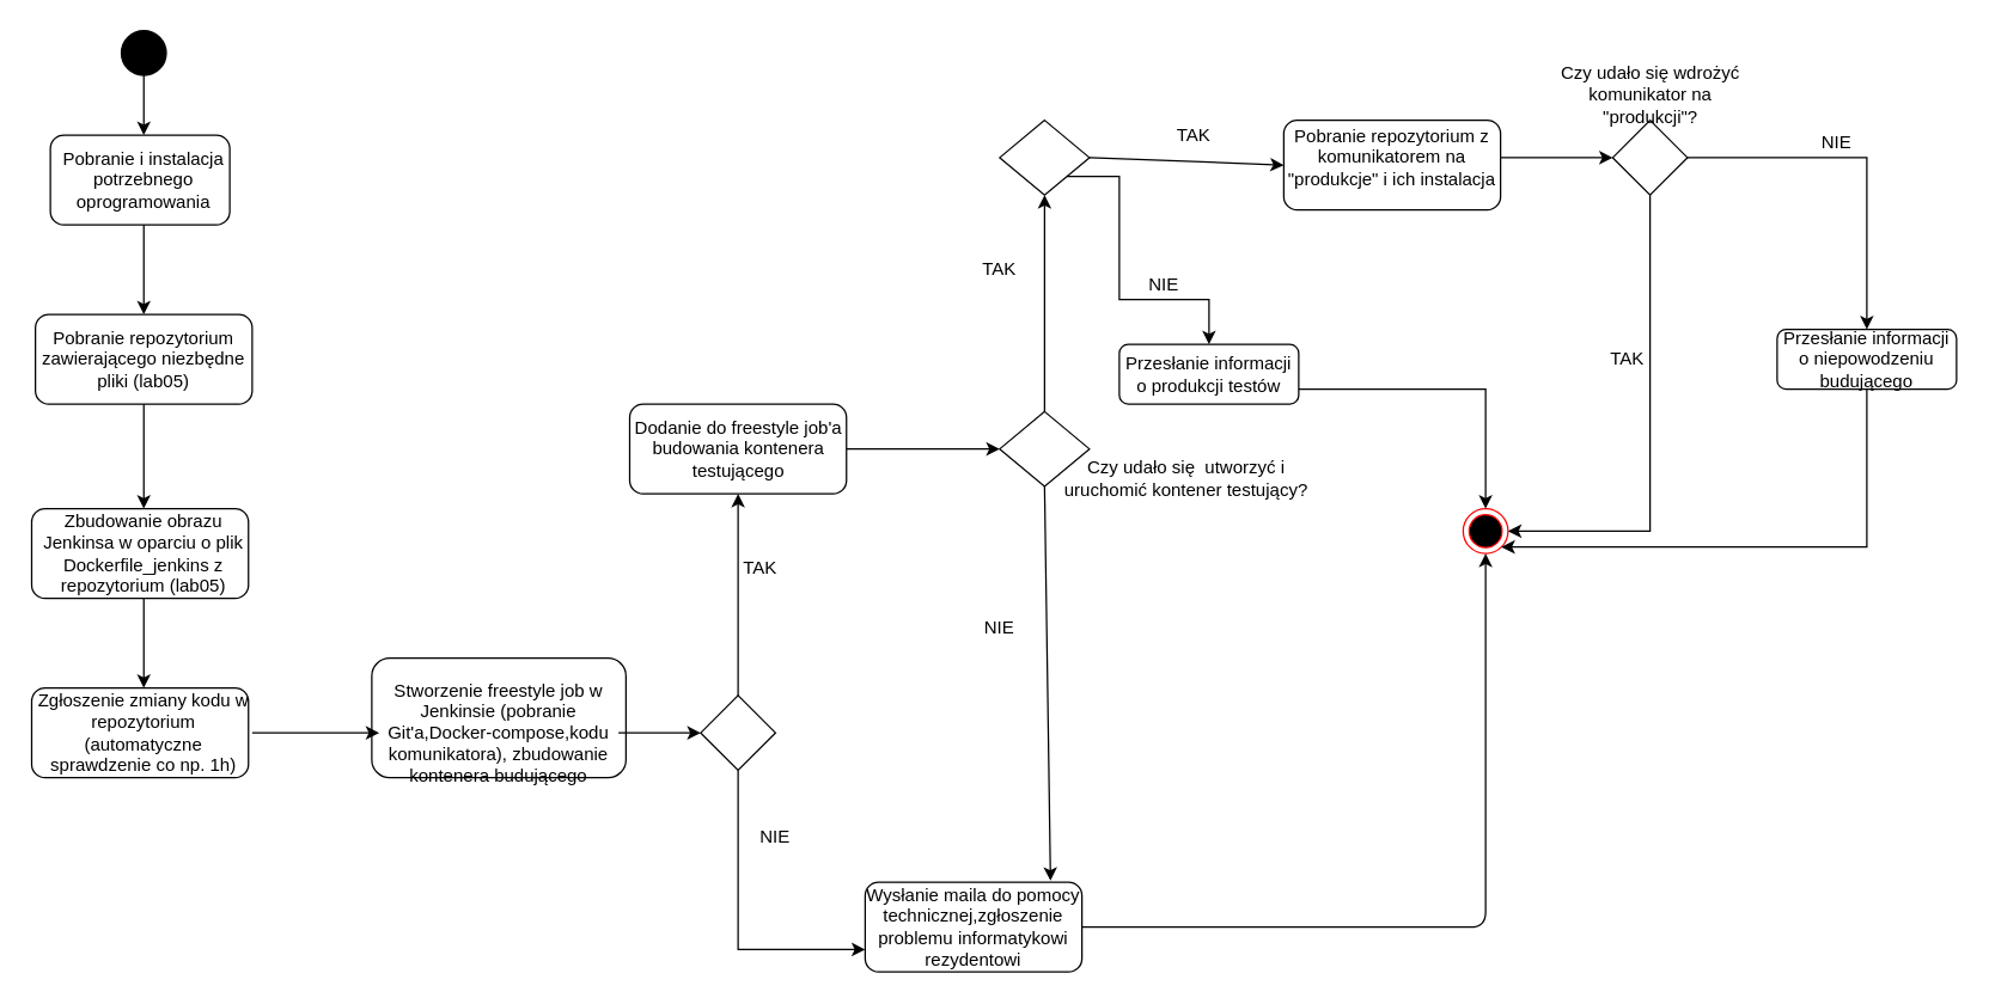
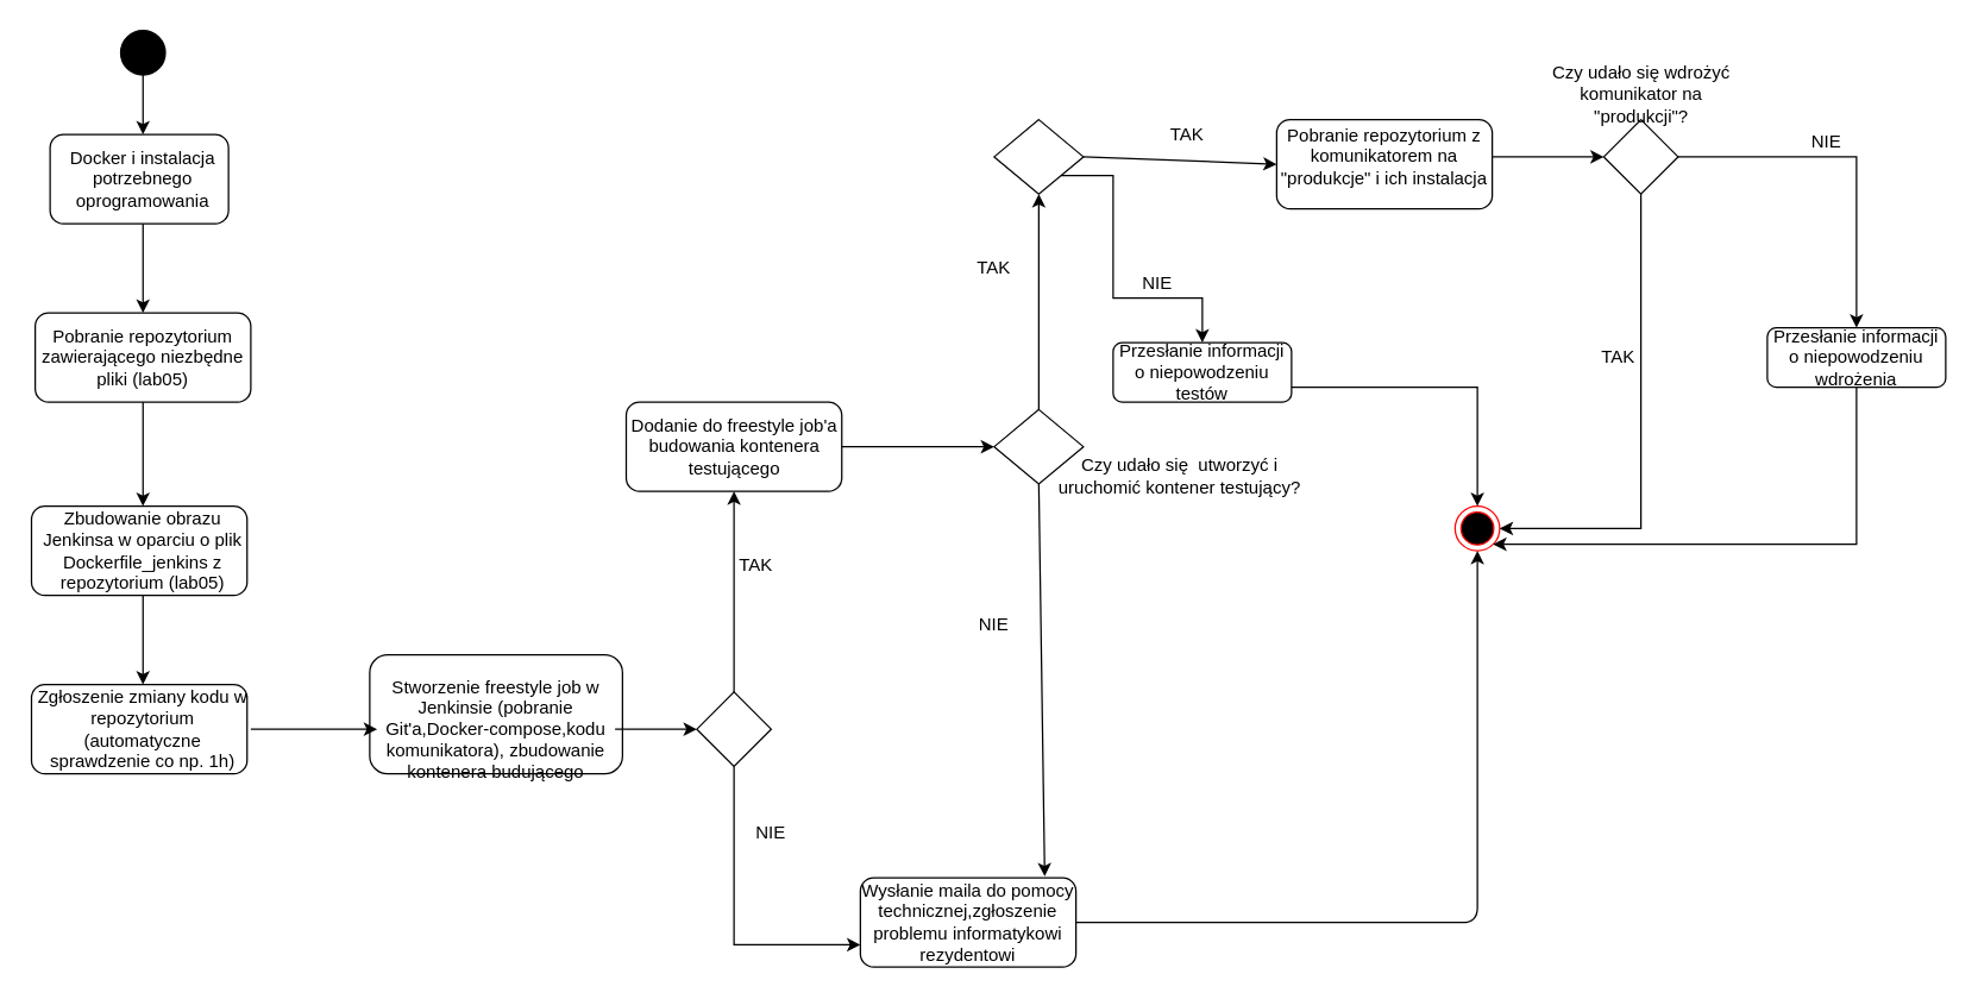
  <mxCell id="0" />
  <mxCell id="1" parent="0" />
  <mxCell id="2" style="edgeStyle=orthogonalEdgeStyle;rounded=0;orthogonalLoop=1;jettySize=auto;html=1;entryX=0.5;entryY=0;entryDx=0;entryDy=0;" edge="1" parent="1" source="3" target="6"><mxGeometry relative="1" as="geometry" /></mxCell>
  <mxCell id="3" value="" style="ellipse;whiteSpace=wrap;html=1;aspect=fixed;fillColor=#000000;" vertex="1" parent="1"><mxGeometry x="80.5" y="20" width="30" height="30" as="geometry" /></mxCell>
  <mxCell id="4" value="" style="rounded=1;whiteSpace=wrap;html=1;fillColor=none;gradientColor=none;" vertex="1" parent="1"><mxGeometry x="33" y="90" width="120" height="60" as="geometry" /></mxCell>
  <mxCell id="5" style="edgeStyle=orthogonalEdgeStyle;rounded=0;orthogonalLoop=1;jettySize=auto;html=1;" edge="1" parent="1" source="6" target="9"><mxGeometry relative="1" as="geometry" /></mxCell>
- <mxCell id="6" value="Pobranie i instalacja potrzebnego oprogramowania" style="text;html=1;strokeColor=none;fillColor=none;align=center;verticalAlign=middle;whiteSpace=wrap;rounded=0;" vertex="1" parent="1"><mxGeometry x="33" y="90" width="125" height="60" as="geometry" /></mxCell>
+ <mxCell id="6" value="Docker i instalacja potrzebnego oprogramowania" style="text;html=1;strokeColor=none;fillColor=none;align=center;verticalAlign=middle;whiteSpace=wrap;rounded=0;" vertex="1" parent="1"><mxGeometry x="33" y="90" width="125" height="60" as="geometry" /></mxCell>
  <mxCell id="7" value="" style="rounded=1;whiteSpace=wrap;html=1;fillColor=none;gradientColor=none;" vertex="1" parent="1"><mxGeometry x="23" y="210" width="145" height="60" as="geometry" /></mxCell>
  <mxCell id="8" style="edgeStyle=orthogonalEdgeStyle;rounded=0;orthogonalLoop=1;jettySize=auto;html=1;entryX=0.5;entryY=0;entryDx=0;entryDy=0;" edge="1" parent="1" source="9" target="12"><mxGeometry relative="1" as="geometry" /></mxCell>
  <mxCell id="9" value="Pobranie repozytorium zawierającego niezbędne pliki (lab05)" style="text;html=1;strokeColor=none;fillColor=none;align=center;verticalAlign=middle;whiteSpace=wrap;rounded=0;" vertex="1" parent="1"><mxGeometry x="23" y="210" width="145" height="60" as="geometry" /></mxCell>
  <mxCell id="10" value="" style="rounded=1;whiteSpace=wrap;html=1;fillColor=none;gradientColor=none;" vertex="1" parent="1"><mxGeometry x="20.5" y="340" width="145" height="60" as="geometry" /></mxCell>
  <mxCell id="11" style="edgeStyle=orthogonalEdgeStyle;rounded=0;orthogonalLoop=1;jettySize=auto;html=1;entryX=0.5;entryY=0;entryDx=0;entryDy=0;" edge="1" parent="1" source="12" target="15"><mxGeometry relative="1" as="geometry" /></mxCell>
  <mxCell id="12" value="Zbudowanie obrazu Jenkinsa w oparciu o plik Dockerfile_jenkins z repozytorium (lab05)" style="text;html=1;strokeColor=none;fillColor=none;align=center;verticalAlign=middle;whiteSpace=wrap;rounded=0;" vertex="1" parent="1"><mxGeometry x="23" y="340" width="145" height="60" as="geometry" /></mxCell>
  <mxCell id="13" value="" style="rounded=1;whiteSpace=wrap;html=1;fillColor=none;gradientColor=none;" vertex="1" parent="1"><mxGeometry x="20.5" y="460" width="145" height="60" as="geometry" /></mxCell>
  <mxCell id="14" value="" style="edgeStyle=orthogonalEdgeStyle;rounded=0;orthogonalLoop=1;jettySize=auto;html=1;" edge="1" parent="1" source="15" target="18"><mxGeometry relative="1" as="geometry" /></mxCell>
  <mxCell id="15" value="Zgłoszenie zmiany kodu w repozytorium (automatyczne sprawdzenie co np. 1h)&lt;br&gt;" style="text;html=1;strokeColor=none;fillColor=none;align=center;verticalAlign=middle;whiteSpace=wrap;rounded=0;" vertex="1" parent="1"><mxGeometry x="23" y="460" width="145" height="60" as="geometry" /></mxCell>
  <mxCell id="16" value="" style="rounded=1;whiteSpace=wrap;html=1;fillColor=none;gradientColor=none;" vertex="1" parent="1"><mxGeometry x="248" y="440" width="170" height="80" as="geometry" /></mxCell>
  <mxCell id="17" style="edgeStyle=orthogonalEdgeStyle;rounded=0;orthogonalLoop=1;jettySize=auto;html=1;entryX=0;entryY=0.5;entryDx=0;entryDy=0;" edge="1" parent="1" source="18" target="21"><mxGeometry relative="1" as="geometry" /></mxCell>
  <mxCell id="18" value="Stworzenie freestyle job w Jenkinsie (pobranie Git'a,Docker-compose,kodu komunikatora), zbudowanie kontenera budującego" style="text;html=1;strokeColor=none;fillColor=none;align=center;verticalAlign=middle;whiteSpace=wrap;rounded=0;" vertex="1" parent="1"><mxGeometry x="253" y="455" width="160" height="70" as="geometry" /></mxCell>
  <mxCell id="19" style="edgeStyle=orthogonalEdgeStyle;rounded=0;orthogonalLoop=1;jettySize=auto;html=1;entryX=0;entryY=0.75;entryDx=0;entryDy=0;" edge="1" parent="1" source="21" target="24"><mxGeometry relative="1" as="geometry"><Array as="points"><mxPoint x="493" y="635" /></Array></mxGeometry></mxCell>
  <mxCell id="20" style="edgeStyle=orthogonalEdgeStyle;rounded=0;orthogonalLoop=1;jettySize=auto;html=1;entryX=0.5;entryY=1;entryDx=0;entryDy=0;" edge="1" parent="1" source="21" target="29"><mxGeometry relative="1" as="geometry" /></mxCell>
  <mxCell id="21" value="" style="rhombus;whiteSpace=wrap;html=1;fillColor=none;gradientColor=none;" vertex="1" parent="1"><mxGeometry x="468" y="465" width="50" height="50" as="geometry" /></mxCell>
  <mxCell id="22" value="TAK" style="text;html=1;strokeColor=none;fillColor=none;align=center;verticalAlign=middle;whiteSpace=wrap;rounded=0;" vertex="1" parent="1"><mxGeometry x="488" y="370" width="40" height="20" as="geometry" /></mxCell>
  <mxCell id="23" value="" style="rounded=1;whiteSpace=wrap;html=1;fillColor=none;gradientColor=none;" vertex="1" parent="1"><mxGeometry x="578" y="590" width="145" height="60" as="geometry" /></mxCell>
  <mxCell id="24" value="Wysłanie maila do pomocy technicznej,zgłoszenie problemu informatykowi rezydentowi&lt;br&gt;" style="text;html=1;strokeColor=none;fillColor=none;align=center;verticalAlign=middle;whiteSpace=wrap;rounded=0;" vertex="1" parent="1"><mxGeometry x="578" y="590" width="145" height="60" as="geometry" /></mxCell>
  <mxCell id="25" value="NIE" style="text;html=1;strokeColor=none;fillColor=none;align=center;verticalAlign=middle;whiteSpace=wrap;rounded=0;" vertex="1" parent="1"><mxGeometry x="498" y="550" width="40" height="20" as="geometry" /></mxCell>
  <mxCell id="26" value="" style="ellipse;html=1;shape=endState;fillColor=#000000;strokeColor=#ff0000;" vertex="1" parent="1"><mxGeometry x="978" y="340" width="30" height="30" as="geometry" /></mxCell>
  <mxCell id="27" value="" style="endArrow=classic;html=1;exitX=1;exitY=0.5;exitDx=0;exitDy=0;entryX=0.5;entryY=1;entryDx=0;entryDy=0;" edge="1" parent="1" source="24" target="26"><mxGeometry width="50" height="50" relative="1" as="geometry"><mxPoint x="938" y="500" as="sourcePoint" /><mxPoint x="988" y="450" as="targetPoint" /><Array as="points"><mxPoint x="993" y="620" /></Array></mxGeometry></mxCell>
  <mxCell id="28" value="" style="rounded=1;whiteSpace=wrap;html=1;fillColor=none;gradientColor=none;" vertex="1" parent="1"><mxGeometry x="420.5" y="270" width="145" height="60" as="geometry" /></mxCell>
  <mxCell id="29" value="Dodanie do freestyle job'a budowania kontenera testującego" style="text;html=1;strokeColor=none;fillColor=none;align=center;verticalAlign=middle;whiteSpace=wrap;rounded=0;" vertex="1" parent="1"><mxGeometry x="420.5" y="270" width="145" height="60" as="geometry" /></mxCell>
  <mxCell id="30" value="" style="rhombus;whiteSpace=wrap;html=1;fillColor=none;gradientColor=none;" vertex="1" parent="1"><mxGeometry x="668" y="275" width="60" height="50" as="geometry" /></mxCell>
  <mxCell id="31" value="" style="endArrow=classic;html=1;exitX=1;exitY=0.5;exitDx=0;exitDy=0;entryX=0;entryY=0.5;entryDx=0;entryDy=0;" edge="1" parent="1" source="29" target="30"><mxGeometry width="50" height="50" relative="1" as="geometry"><mxPoint x="638" y="300" as="sourcePoint" /><mxPoint x="688" y="250" as="targetPoint" /></mxGeometry></mxCell>
  <mxCell id="32" value="Czy udało się&amp;nbsp; utworzyć i uruchomić kontener testujący?&lt;br&gt;" style="text;html=1;strokeColor=none;fillColor=none;align=center;verticalAlign=middle;whiteSpace=wrap;rounded=0;" vertex="1" parent="1"><mxGeometry x="708" y="315" width="170" height="10" as="geometry" /></mxCell>
  <mxCell id="33" value="" style="endArrow=classic;html=1;exitX=0.5;exitY=1;exitDx=0;exitDy=0;entryX=0.855;entryY=-0.017;entryDx=0;entryDy=0;entryPerimeter=0;" edge="1" parent="1" source="30" target="24"><mxGeometry width="50" height="50" relative="1" as="geometry"><mxPoint x="698" y="400" as="sourcePoint" /><mxPoint x="748" y="350" as="targetPoint" /></mxGeometry></mxCell>
  <mxCell id="34" value="TAK&lt;br&gt;" style="text;html=1;strokeColor=none;fillColor=none;align=center;verticalAlign=middle;whiteSpace=wrap;rounded=0;" vertex="1" parent="1"><mxGeometry x="648" y="170" width="40" height="20" as="geometry" /></mxCell>
  <mxCell id="35" value="NIE&lt;br&gt;" style="text;html=1;strokeColor=none;fillColor=none;align=center;verticalAlign=middle;whiteSpace=wrap;rounded=0;" vertex="1" parent="1"><mxGeometry x="648" y="410" width="40" height="20" as="geometry" /></mxCell>
  <mxCell id="36" style="edgeStyle=orthogonalEdgeStyle;rounded=0;orthogonalLoop=1;jettySize=auto;html=1;exitX=1;exitY=1;exitDx=0;exitDy=0;" edge="1" parent="1" source="37"><mxGeometry relative="1" as="geometry"><mxPoint x="808" y="230" as="targetPoint" /><Array as="points"><mxPoint x="748" y="118" /><mxPoint x="748" y="200" /><mxPoint x="808" y="200" /></Array></mxGeometry></mxCell>
  <mxCell id="37" value="" style="rhombus;whiteSpace=wrap;html=1;fillColor=none;gradientColor=none;" vertex="1" parent="1"><mxGeometry x="668" y="80" width="60" height="50" as="geometry" /></mxCell>
  <mxCell id="38" value="" style="endArrow=classic;html=1;exitX=0.5;exitY=0;exitDx=0;exitDy=0;entryX=0.5;entryY=1;entryDx=0;entryDy=0;" edge="1" parent="1" source="30" target="37"><mxGeometry width="50" height="50" relative="1" as="geometry"><mxPoint x="498" y="180" as="sourcePoint" /><mxPoint x="548" y="130" as="targetPoint" /></mxGeometry></mxCell>
  <mxCell id="39" value="" style="endArrow=classic;html=1;exitX=1;exitY=0.5;exitDx=0;exitDy=0;" edge="1" parent="1" source="37"><mxGeometry width="50" height="50" relative="1" as="geometry"><mxPoint x="848" y="310" as="sourcePoint" /><mxPoint x="858" y="110" as="targetPoint" /></mxGeometry></mxCell>
  <mxCell id="40" value="" style="rounded=1;whiteSpace=wrap;html=1;fillColor=none;gradientColor=none;" vertex="1" parent="1"><mxGeometry x="858" y="80" width="145" height="60" as="geometry" /></mxCell>
  <mxCell id="41" style="edgeStyle=orthogonalEdgeStyle;rounded=0;orthogonalLoop=1;jettySize=auto;html=1;exitX=1;exitY=0.5;exitDx=0;exitDy=0;entryX=0;entryY=0.5;entryDx=0;entryDy=0;" edge="1" parent="1" source="42" target="53"><mxGeometry relative="1" as="geometry" /></mxCell>
  <mxCell id="42" value="Pobranie repozytorium z komunikatorem na &quot;produkcje&quot; i ich instalacja" style="text;html=1;strokeColor=none;fillColor=none;align=center;verticalAlign=middle;whiteSpace=wrap;rounded=0;" vertex="1" parent="1"><mxGeometry x="858" y="75" width="145" height="60" as="geometry" /></mxCell>
  <mxCell id="43" value="TAK&lt;br&gt;" style="text;html=1;strokeColor=none;fillColor=none;align=center;verticalAlign=middle;whiteSpace=wrap;rounded=0;" vertex="1" parent="1"><mxGeometry x="778" y="80" width="40" height="20" as="geometry" /></mxCell>
  <mxCell id="44" value="NIE&lt;br&gt;" style="text;html=1;strokeColor=none;fillColor=none;align=center;verticalAlign=middle;whiteSpace=wrap;rounded=0;" vertex="1" parent="1"><mxGeometry x="758" y="180" width="40" height="20" as="geometry" /></mxCell>
  <mxCell id="45" value="" style="rounded=1;whiteSpace=wrap;html=1;fillColor=none;gradientColor=none;" vertex="1" parent="1"><mxGeometry x="748" y="230" width="120" height="40" as="geometry" /></mxCell>
  <mxCell id="46" style="edgeStyle=orthogonalEdgeStyle;rounded=0;orthogonalLoop=1;jettySize=auto;html=1;exitX=1;exitY=0.75;exitDx=0;exitDy=0;" edge="1" parent="1" source="47" target="26"><mxGeometry relative="1" as="geometry" /></mxCell>
- <mxCell id="47" value="Przesłanie informacji o produkcji testów" style="text;html=1;strokeColor=none;fillColor=none;align=center;verticalAlign=middle;whiteSpace=wrap;rounded=0;" vertex="1" parent="1"><mxGeometry x="748" y="230" width="120" height="40" as="geometry" /></mxCell>
+ <mxCell id="47" value="Przesłanie informacji o niepowodzeniu testów" style="text;html=1;strokeColor=none;fillColor=none;align=center;verticalAlign=middle;whiteSpace=wrap;rounded=0;" vertex="1" parent="1"><mxGeometry x="748" y="230" width="120" height="40" as="geometry" /></mxCell>
  <mxCell id="48" value="" style="rounded=1;whiteSpace=wrap;html=1;fillColor=none;gradientColor=none;" vertex="1" parent="1"><mxGeometry x="1188" y="220" width="120" height="40" as="geometry" /></mxCell>
  <mxCell id="49" style="edgeStyle=orthogonalEdgeStyle;rounded=0;orthogonalLoop=1;jettySize=auto;html=1;entryX=1;entryY=1;entryDx=0;entryDy=0;" edge="1" parent="1" source="50" target="26"><mxGeometry relative="1" as="geometry"><Array as="points"><mxPoint x="1248" y="366" /></Array></mxGeometry></mxCell>
- <mxCell id="50" value="Przesłanie informacji o niepowodzeniu budującego" style="text;html=1;strokeColor=none;fillColor=none;align=center;verticalAlign=middle;whiteSpace=wrap;rounded=0;" vertex="1" parent="1"><mxGeometry x="1188" y="220" width="120" height="40" as="geometry" /></mxCell>
+ <mxCell id="50" value="Przesłanie informacji o niepowodzeniu wdrożenia" style="text;html=1;strokeColor=none;fillColor=none;align=center;verticalAlign=middle;whiteSpace=wrap;rounded=0;" vertex="1" parent="1"><mxGeometry x="1188" y="220" width="120" height="40" as="geometry" /></mxCell>
  <mxCell id="51" style="edgeStyle=orthogonalEdgeStyle;rounded=0;orthogonalLoop=1;jettySize=auto;html=1;" edge="1" parent="1" source="53" target="50"><mxGeometry relative="1" as="geometry" /></mxCell>
  <mxCell id="52" style="edgeStyle=orthogonalEdgeStyle;rounded=0;orthogonalLoop=1;jettySize=auto;html=1;entryX=1;entryY=0.5;entryDx=0;entryDy=0;" edge="1" parent="1" source="53" target="26"><mxGeometry relative="1" as="geometry"><Array as="points"><mxPoint x="1103" y="355" /></Array></mxGeometry></mxCell>
  <mxCell id="53" value="" style="rhombus;whiteSpace=wrap;html=1;fillColor=none;gradientColor=none;" vertex="1" parent="1"><mxGeometry x="1078" y="80" width="50" height="50" as="geometry" /></mxCell>
  <mxCell id="54" value="Czy udało się wdrożyć komunikator na &quot;produkcji&quot;?" style="text;html=1;strokeColor=none;fillColor=none;align=center;verticalAlign=middle;whiteSpace=wrap;rounded=0;" vertex="1" parent="1"><mxGeometry x="1040.5" y="50" width="125" height="25" as="geometry" /></mxCell>
  <mxCell id="55" value="TAK" style="text;html=1;strokeColor=none;fillColor=none;align=center;verticalAlign=middle;whiteSpace=wrap;rounded=0;" vertex="1" parent="1"><mxGeometry x="1068" y="230" width="40" height="20" as="geometry" /></mxCell>
  <mxCell id="56" value="NIE&lt;br&gt;" style="text;html=1;strokeColor=none;fillColor=none;align=center;verticalAlign=middle;whiteSpace=wrap;rounded=0;" vertex="1" parent="1"><mxGeometry x="1208" y="85" width="40" height="20" as="geometry" /></mxCell>
